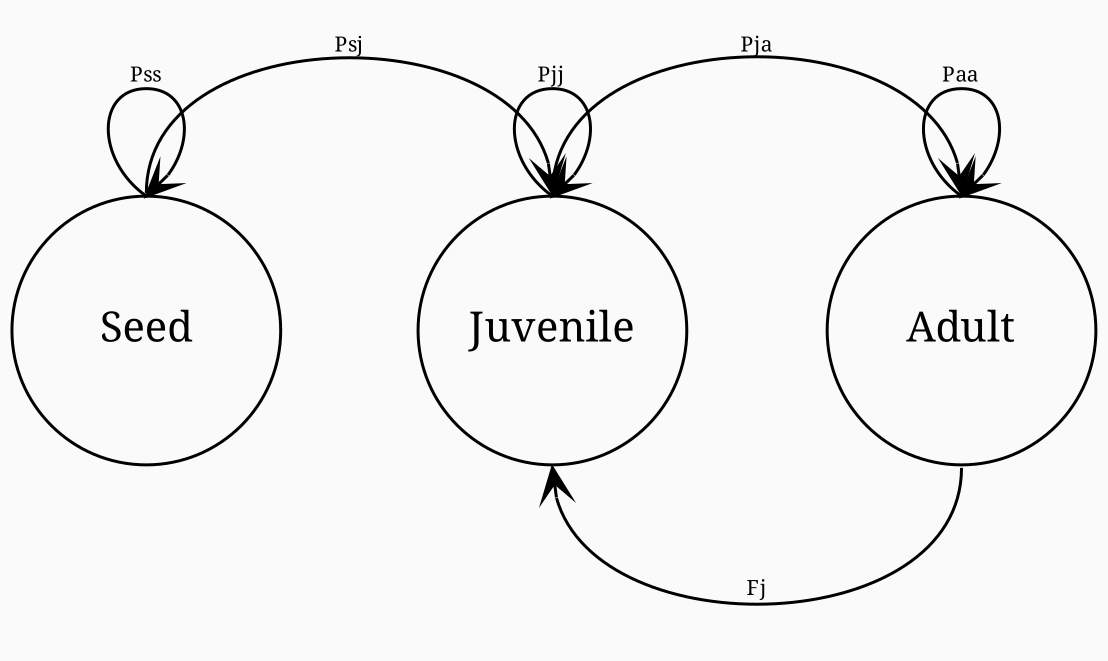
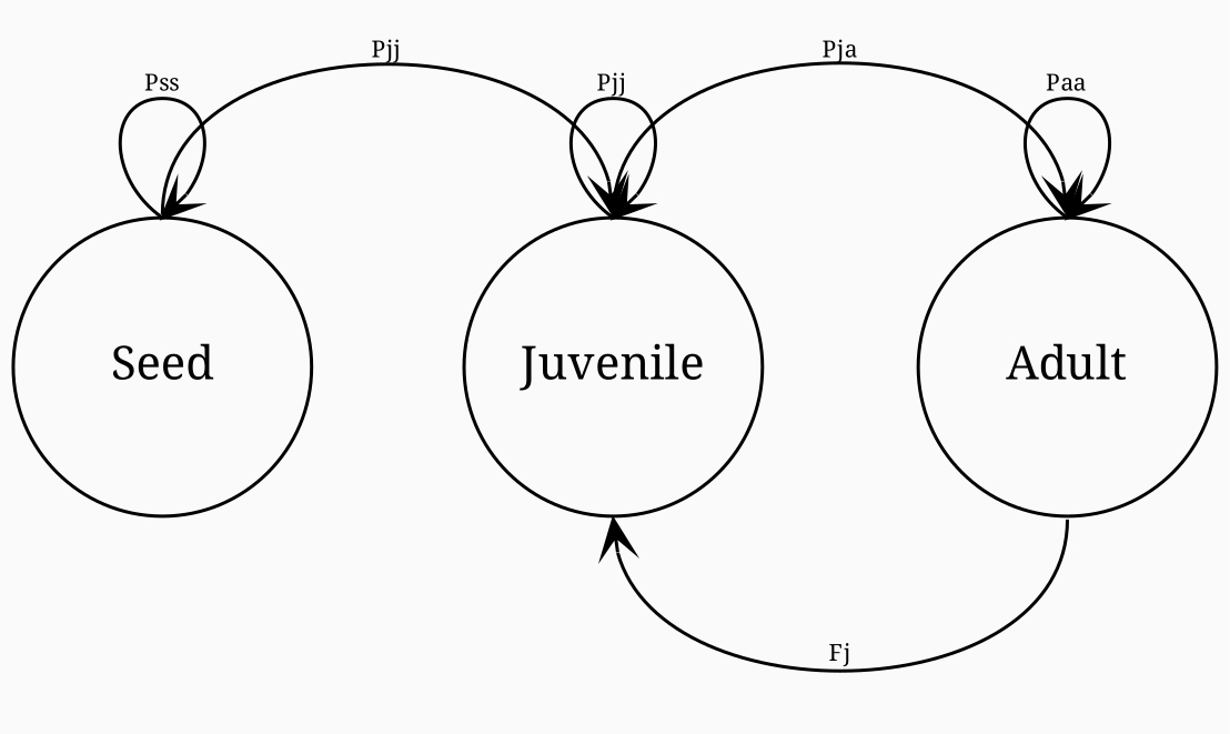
  graph {
    bgcolor="#fafafa"
    fontname="Noto Serif"
    fontsize=10
    rankdir=LR
    node [fixedsize=true fontname="Noto Serif" shape=circle]
    edge [color=black dir=forward fontname="Noto Serif" fontsize=7 headport=n tailport=n arrowhead=vee]
    n1 [height=1.25 label=Seed]
    n2 [height=1.25 label=Juvenile]
    n3 [height=1.25 label=Adult]
    n1 -- n1 [style=invis arrowhead=""]
    n1 -- n1 [constraint=false label=Pss]
-   n1 -- n2 [label=Psj]
+   n1 -- n2 [label=Pjj]
    n2 -- n2 [style=invis arrowhead=""]
    n2 -- n2 [constraint=false label=Pjj]
    n2 -- n3 [label=Pja]
    n3 -- n2 [headport=s style=invis tailport=s arrowhead=""]
    n3 -- n2 [headport=s label=Fj tailport=s]
    n3 -- n3 [style=invis arrowhead=""]
    n3 -- n3 [constraint=false label=Paa]
  }
